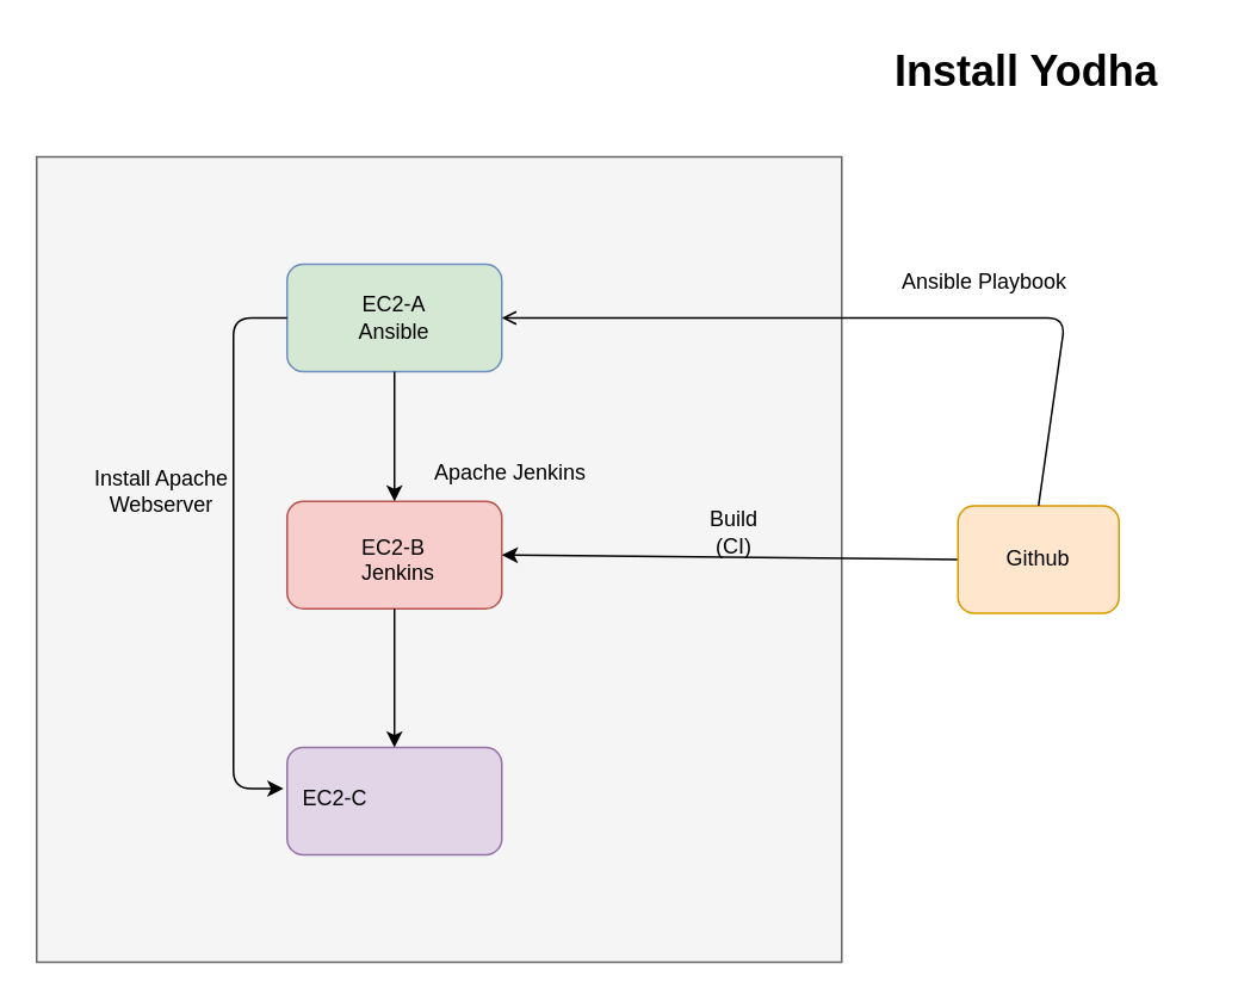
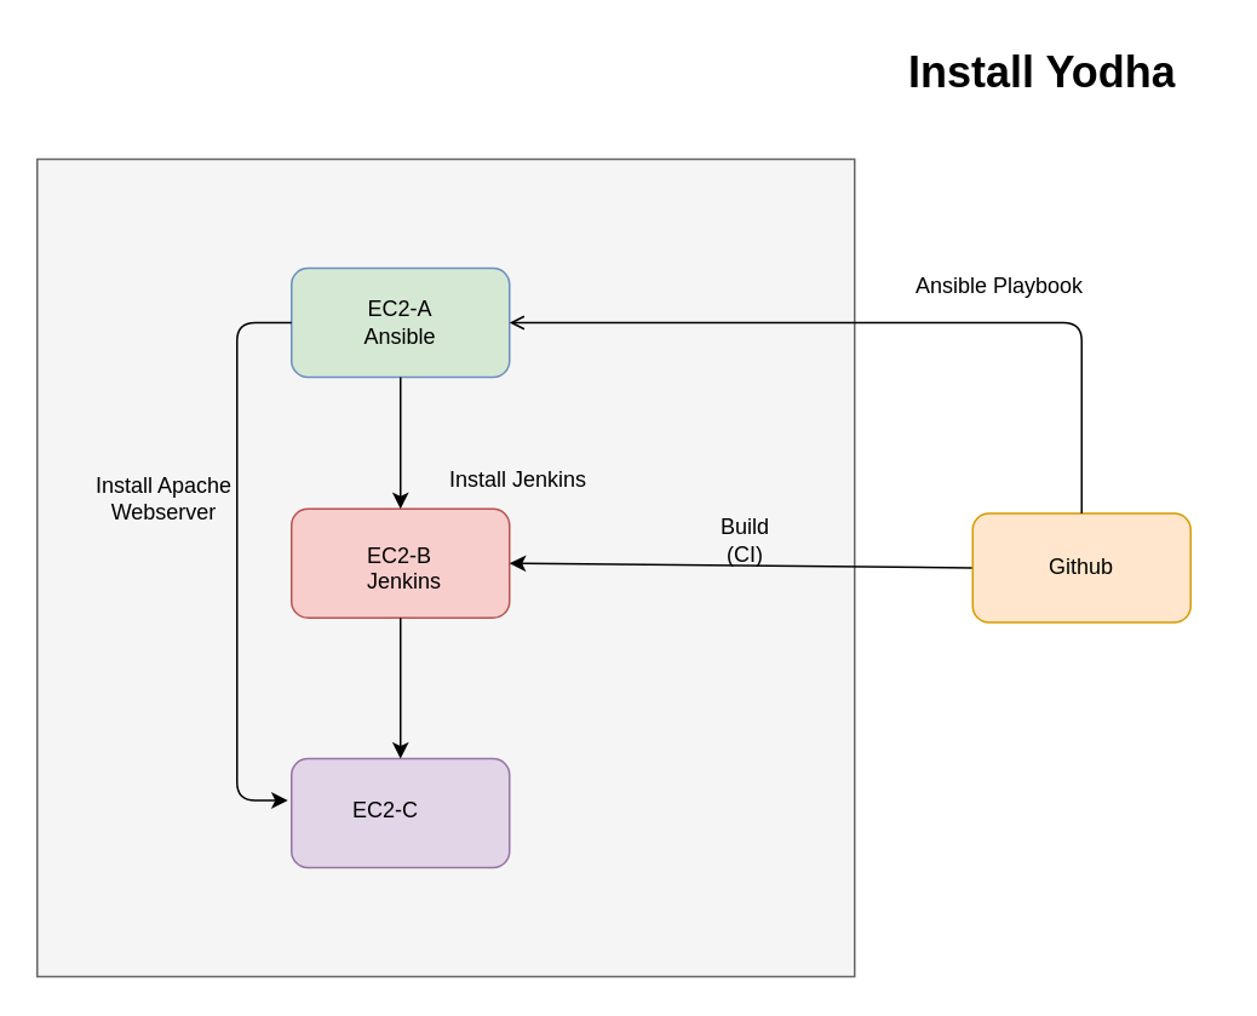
  <mxCell id="0" />
  <mxCell id="1" parent="0" />
  <mxCell id="2" value="" style="whiteSpace=wrap;html=1;aspect=fixed;fillColor=#f5f5f5;strokeColor=#666666;fontColor=#333333;" vertex="1" parent="1"><mxGeometry x="20" y="87" width="450" height="450" as="geometry" /></mxCell>
  <mxCell id="3" value="EC2-A&lt;br&gt;Ansible" style="rounded=1;whiteSpace=wrap;html=1;fillColor=#d5e8d4;strokeColor=#6c8ebf;" vertex="1" parent="1"><mxGeometry x="160" y="147" width="120" height="60" as="geometry" /></mxCell>
  <mxCell id="4" value="" style="rounded=1;whiteSpace=wrap;html=1;fillColor=#f8cecc;strokeColor=#b85450;" vertex="1" parent="1"><mxGeometry x="160" y="279.5" width="120" height="60" as="geometry" /></mxCell>
  <mxCell id="5" value="" style="rounded=1;whiteSpace=wrap;html=1;fillColor=#e1d5e7;strokeColor=#9673a6;" vertex="1" parent="1"><mxGeometry x="160" y="417" width="120" height="60" as="geometry" /></mxCell>
  <mxCell id="6" value="EC2-B&lt;br&gt;Jenkins" style="text;html=1;" vertex="1" parent="1"><mxGeometry x="200" y="292" width="60" height="30" as="geometry" /></mxCell>
- <mxCell id="7" value="EC2-C" style="text;html=1;" vertex="1" parent="1"><mxGeometry x="167" y="432" width="60" height="30" as="geometry" /></mxCell>
+ <mxCell id="7" value="EC2-C" style="text;html=1;" vertex="1" parent="1"><mxGeometry x="192" y="432" width="60" height="30" as="geometry" /></mxCell>
  <mxCell id="8" value="" style="endArrow=classic;html=1;entryX=0.5;entryY=0;entryDx=0;entryDy=0;exitX=0.5;exitY=1;exitDx=0;exitDy=0;" edge="1" parent="1" source="3" target="4"><mxGeometry width="50" height="50" relative="1" as="geometry"><mxPoint x="70" y="327" as="sourcePoint" /><mxPoint x="120" y="277" as="targetPoint" /></mxGeometry></mxCell>
- <mxCell id="9" value="Apache Jenkins" style="text;html=1;strokeColor=none;fillColor=none;align=center;verticalAlign=middle;whiteSpace=wrap;rounded=0;" vertex="1" parent="1"><mxGeometry x="230" y="254" width="110" height="20" as="geometry" /></mxCell>
+ <mxCell id="9" value="Install Jenkins" style="text;html=1;strokeColor=none;fillColor=none;align=center;verticalAlign=middle;whiteSpace=wrap;rounded=0;" vertex="1" parent="1"><mxGeometry x="230" y="254" width="110" height="20" as="geometry" /></mxCell>
  <mxCell id="10" value="" style="endArrow=classic;html=1;entryX=-0.017;entryY=0.383;entryDx=0;entryDy=0;entryPerimeter=0;exitX=0;exitY=0.5;exitDx=0;exitDy=0;" edge="1" parent="1" source="3" target="5"><mxGeometry width="50" height="50" relative="1" as="geometry"><mxPoint x="60" y="347" as="sourcePoint" /><mxPoint x="110" y="297" as="targetPoint" /><Array as="points"><mxPoint x="130" y="177" /><mxPoint x="130" y="440" /></Array></mxGeometry></mxCell>
  <mxCell id="11" value="Install Apache Webserver" style="text;html=1;strokeColor=none;fillColor=none;align=center;verticalAlign=middle;whiteSpace=wrap;rounded=0;" vertex="1" parent="1"><mxGeometry x="50" y="264" width="80" height="20" as="geometry" /></mxCell>
  <mxCell id="12" value="" style="endArrow=classic;html=1;entryX=1;entryY=0.5;entryDx=0;entryDy=0;exitX=0;exitY=0.5;exitDx=0;exitDy=0;" edge="1" parent="1" source="13" target="4"><mxGeometry width="50" height="50" relative="1" as="geometry"><mxPoint x="380" y="417" as="sourcePoint" /><mxPoint x="430" y="367" as="targetPoint" /></mxGeometry></mxCell>
- <mxCell id="13" value="Github" style="rounded=1;whiteSpace=wrap;html=1;fillColor=#ffe6cc;strokeColor=#d79b00;" vertex="1" parent="1"><mxGeometry x="535" y="282" width="90" height="60" as="geometry" /></mxCell>
+ <mxCell id="13" value="Github" style="rounded=1;whiteSpace=wrap;html=1;fillColor=#ffe6cc;strokeColor=#d79b00;" vertex="1" parent="1"><mxGeometry x="535" y="282" width="120" height="60" as="geometry" /></mxCell>
  <mxCell id="14" value="" style="endArrow=classic;html=1;entryX=0.5;entryY=0;entryDx=0;entryDy=0;exitX=0.5;exitY=1;exitDx=0;exitDy=0;" edge="1" parent="1" source="4" target="5"><mxGeometry width="50" height="50" relative="1" as="geometry"><mxPoint x="50" y="477" as="sourcePoint" /><mxPoint x="100" y="427" as="targetPoint" /></mxGeometry></mxCell>
  <mxCell id="15" value="Build (CI)" style="text;html=1;strokeColor=none;fillColor=none;align=center;verticalAlign=middle;whiteSpace=wrap;rounded=0;" vertex="1" parent="1"><mxGeometry x="390" y="287" width="40" height="20" as="geometry" /></mxCell>
  <mxCell id="16" value="&lt;h1&gt;&lt;span&gt;Install Yodha&lt;/span&gt;&lt;/h1&gt;" style="text;html=1;strokeColor=none;fillColor=none;spacing=5;spacingTop=-20;whiteSpace=wrap;overflow=hidden;rounded=0;" vertex="1" parent="1"><mxGeometry x="495" y="20" width="175" height="50" as="geometry" /></mxCell>
  <mxCell id="17" value="" style="endArrow=open;html=1;entryX=1;entryY=0.5;entryDx=0;entryDy=0;exitX=0.5;exitY=0;exitDx=0;exitDy=0;" edge="1" parent="1" source="13" target="3"><mxGeometry width="50" height="50" relative="1" as="geometry"><mxPoint x="575" y="217" as="sourcePoint" /><mxPoint x="625" y="167" as="targetPoint" /><Array as="points"><mxPoint x="595" y="177" /></Array></mxGeometry></mxCell>
  <mxCell id="18" value="Ansible Playbook" style="text;html=1;strokeColor=none;fillColor=none;align=center;verticalAlign=middle;whiteSpace=wrap;rounded=0;" vertex="1" parent="1"><mxGeometry x="495" y="147" width="110" height="20" as="geometry" /></mxCell>
